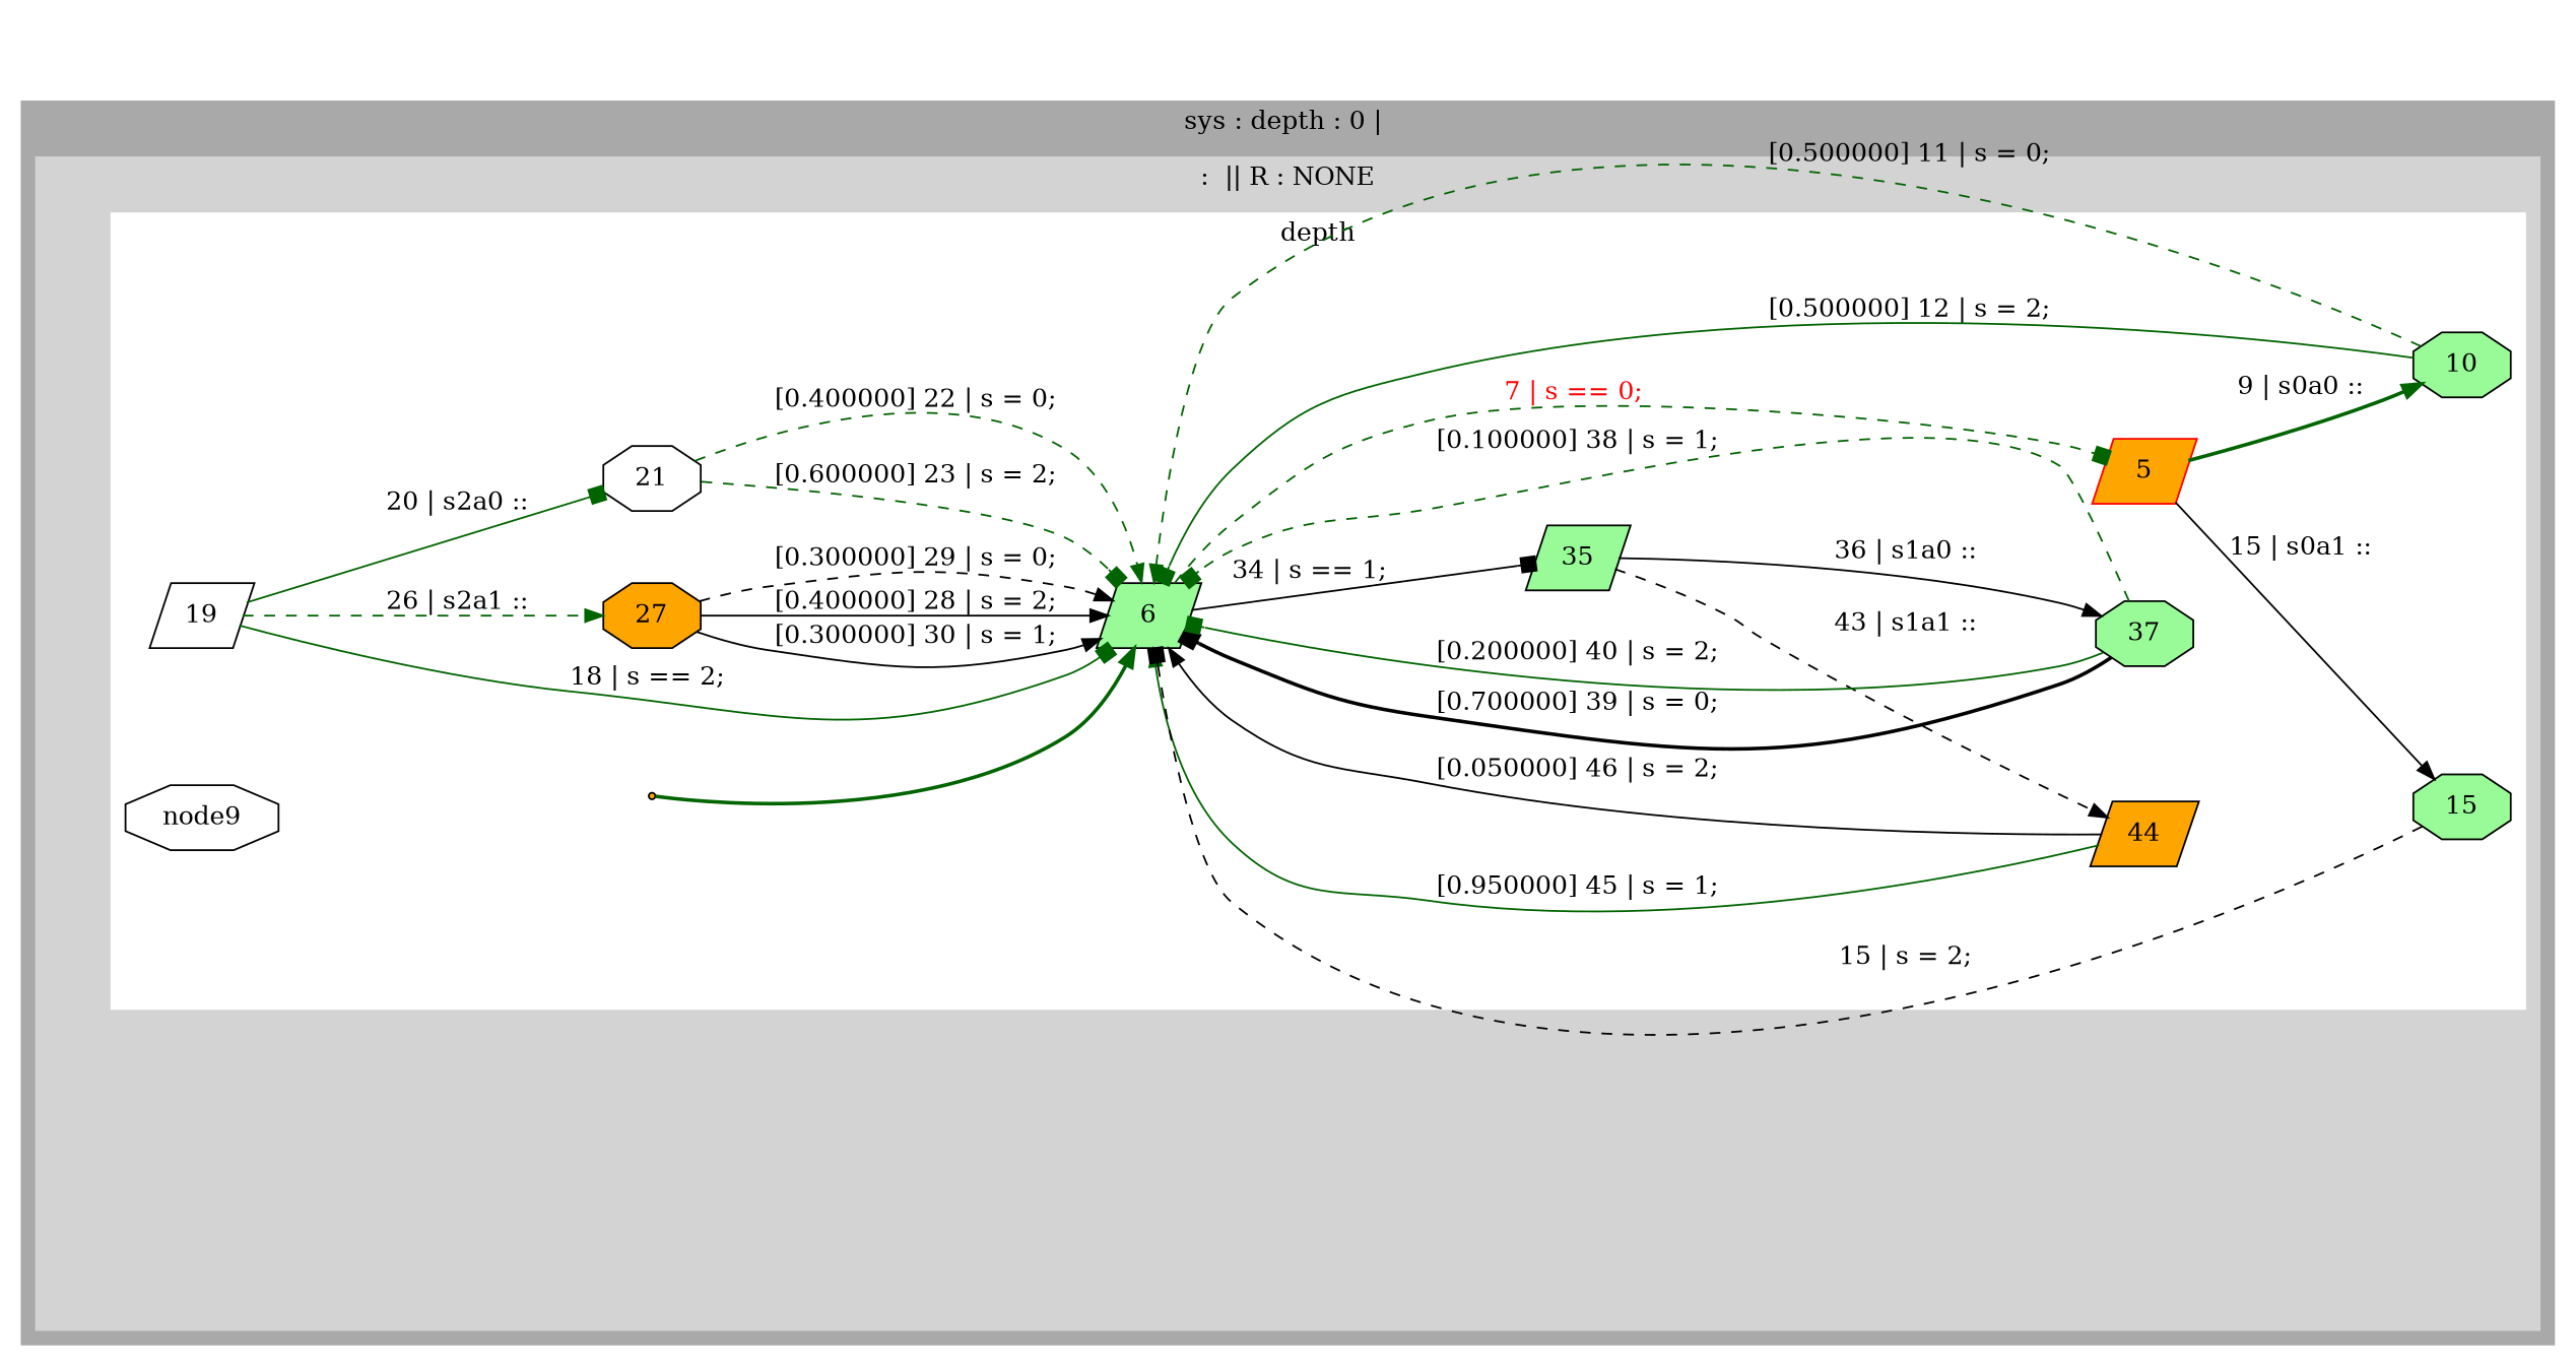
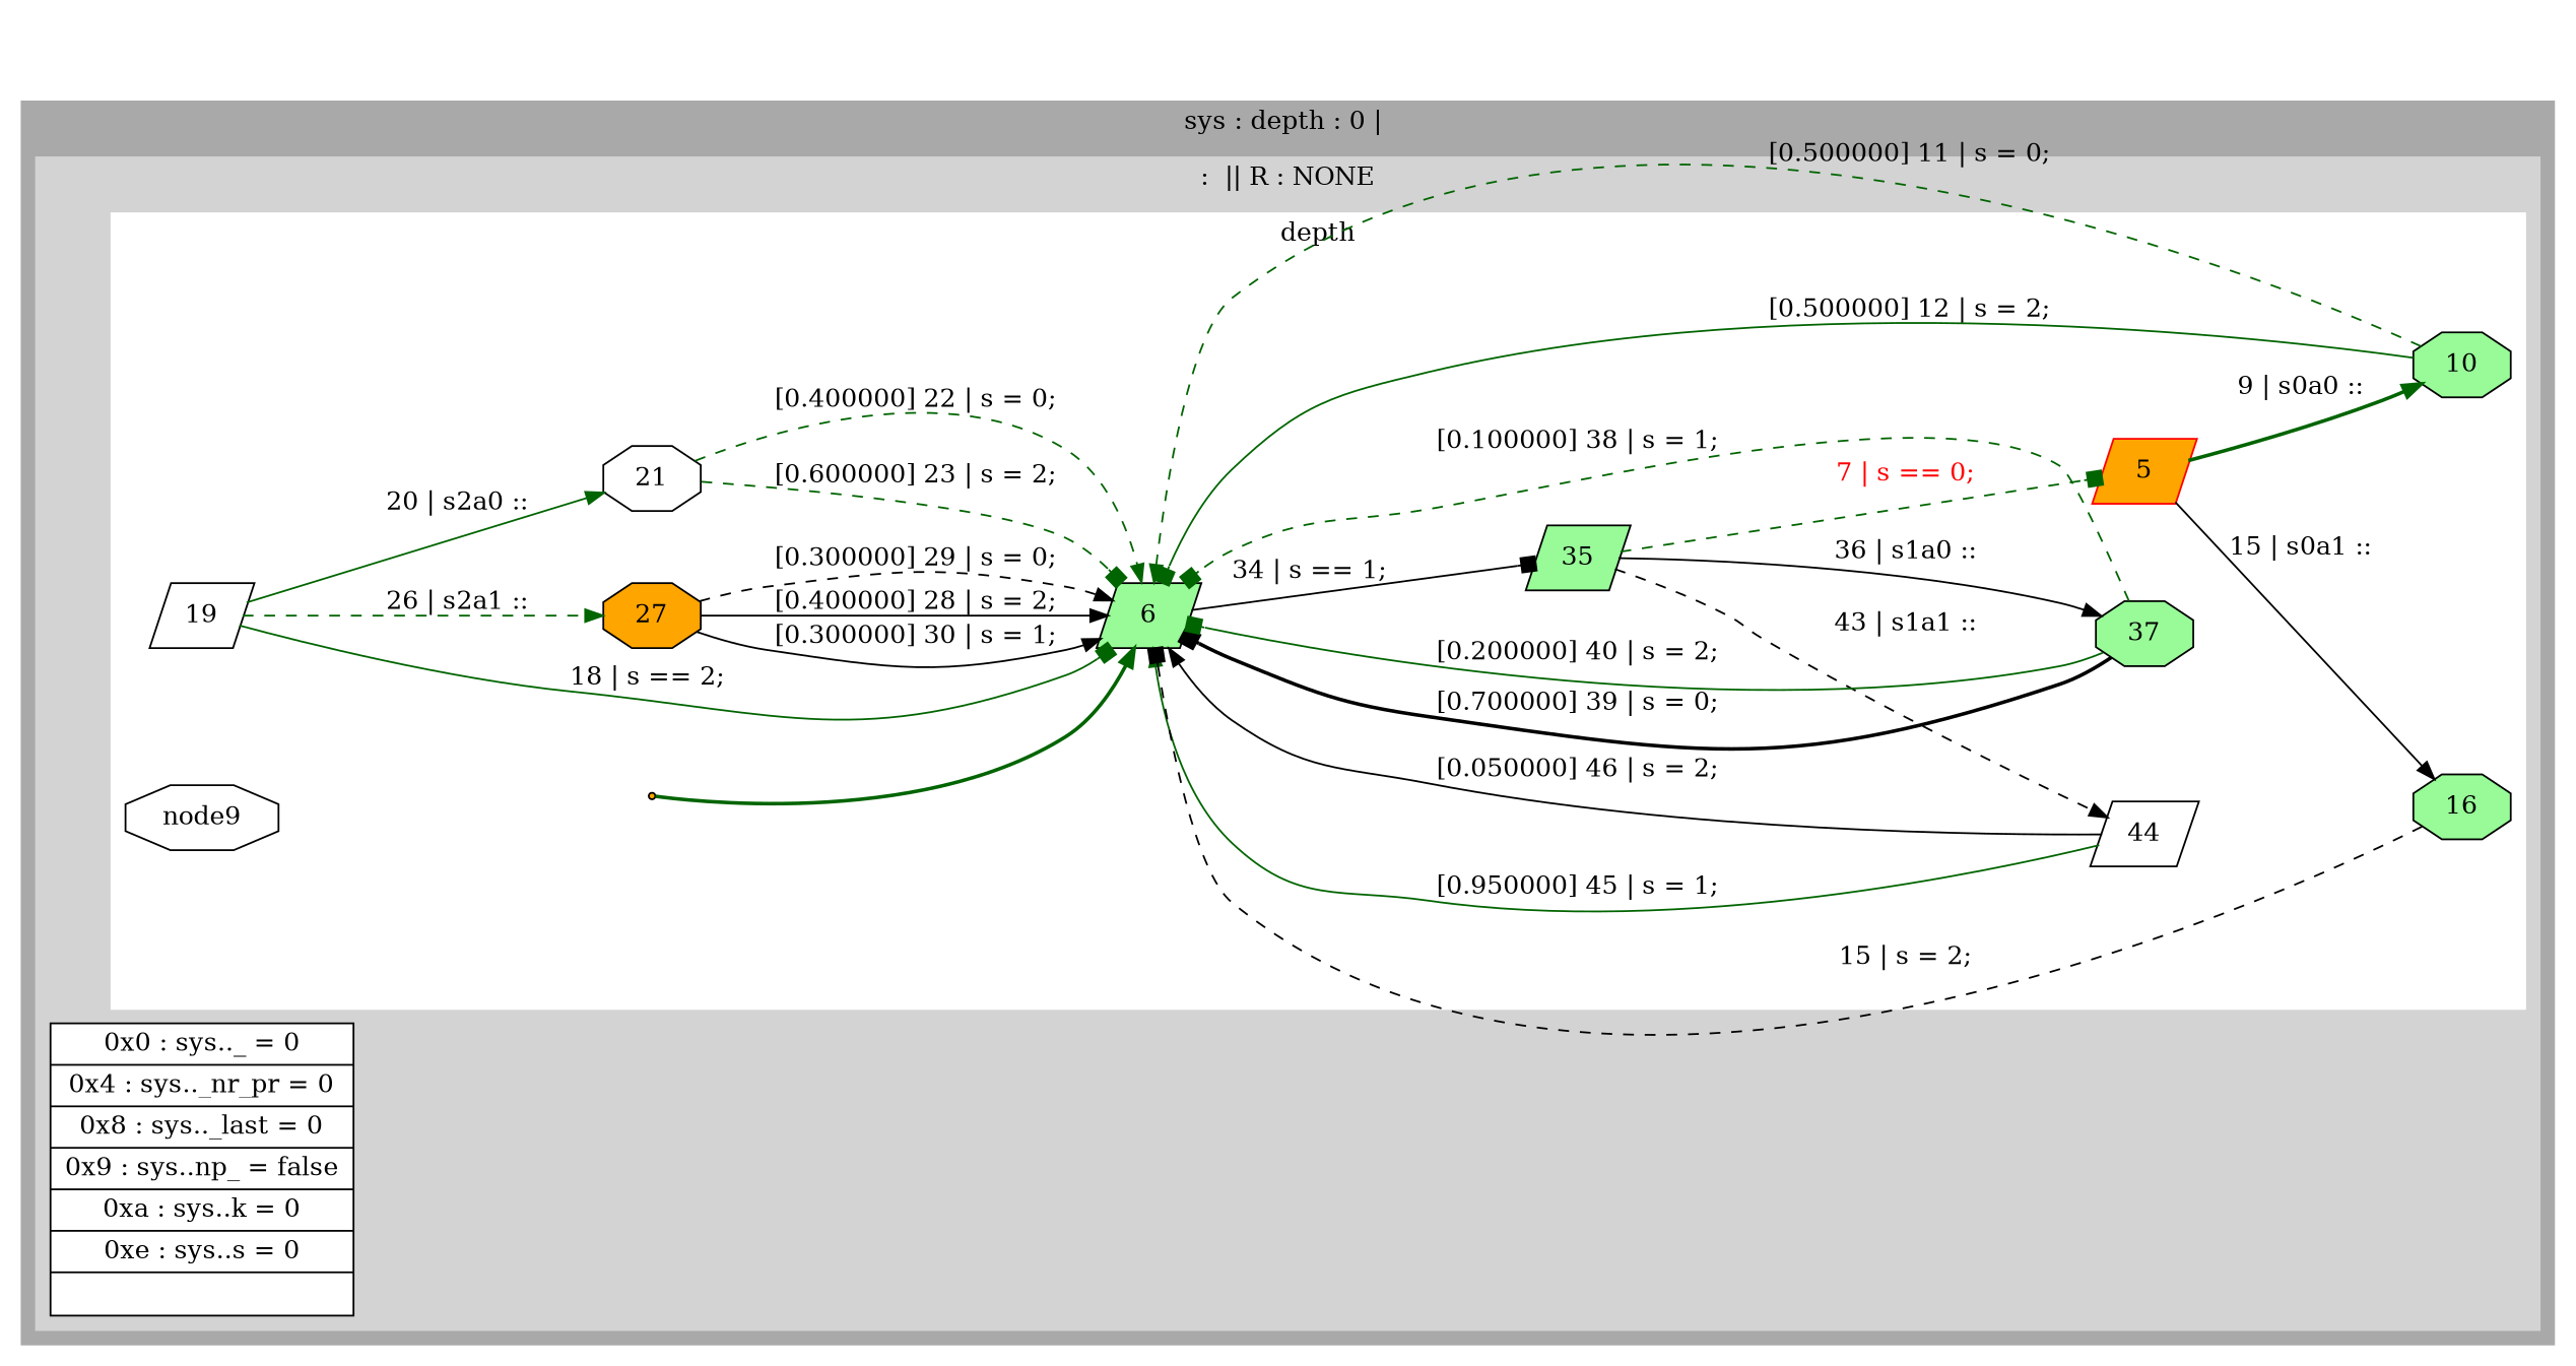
  digraph {
    rankdir=LR
    node [fillcolor=palegreen fixedsize=true shape=octagon style=filled]
    edge [arrowhead=normal color=darkgreen style=solid]
    n1 [label=6 shape=parallelogram]
    n2 [label=35 shape=parallelogram]
    n3 [fillcolor=white label=19 shape=parallelogram]
    n4 [color=red fillcolor=orange label=5 shape=parallelogram]
    s94537174171673 [fillcolor=orange shape=point fixedsize=""]
    node9 [fillcolor=white fixedsize=""]
-   n7 [fillcolor=orange label=44 shape=parallelogram]
+   n7 [fillcolor=white label=44 shape=parallelogram]
    n8 [label=37]
    n9 [fillcolor=orange label=27]
    n10 [fillcolor=white label=21]
-   n11 [label=15]
+   n11 [label=16]
    n12 [label=10]
+   n13 [fillcolor=white label="0x0   :   sys.._                  = 0\n | 0x4   :   sys.._nr_pr             = 0\n | 0x8   :   sys.._last              = 0\n | 0x9   :   sys..np_                = false\n | 0xa   :   sys..k                  = 0\n | 0xe   :   sys..s                  = 0\n | " shape=record fixedsize=""]
    subgraph cluster_1 {
      color=darkgrey
      label=" sys : depth : 0 |  "
      style=filled
      subgraph cluster_2 {
        color=lightgrey
        label="  :  || R : NONE  "
        style=filled
+       n13
        subgraph cluster_3 {
          color=white
          label=depth
          style=filled
          n1
          n2
          n3
          n4
          s94537174171673
          node9
          n7
          n8
          n9
          n10
          n11
          n12
        }
      }
    }
    n1 -> n2 [arrowhead=box color=black label="34 | s == 1; "]
-   n1 -> n4 [arrowhead=box fontcolor=red label="7 | s == 0; " style=dashed]
+   n2 -> n4 [arrowhead=box fontcolor=red label="7 | s == 0; " style=dashed]
    n2 -> n7 [color=black label="43 | s1a1 :: " style=dashed]
    n2 -> n8 [color=black label="36 | s1a0 :: "]
    n3 -> n1 [arrowhead=box label="18 | s == 2; "]
    n3 -> n9 [label="26 | s2a1 :: " style=dashed]
-   n3 -> n10 [arrowhead=box label="20 | s2a0 :: "]
+   n3 -> n10 [label="20 | s2a0 :: "]
    n4 -> n11 [color=black label="15 | s0a1 :: "]
    n4 -> n12 [label="9 | s0a0 :: " style=bold]
    s94537174171673 -> n1 [style=bold]
    n7 -> n1 [label=" [0.950000] 45 | s = 1; "]
    n7 -> n1 [color=black label=" [0.050000] 46 | s = 2; "]
    n8 -> n1 [arrowhead=box label=" [0.100000] 38 | s = 1; " style=dashed]
    n8 -> n1 [arrowhead=box color=black label=" [0.700000] 39 | s = 0; " style=bold]
    n8 -> n1 [arrowhead=box label=" [0.200000] 40 | s = 2; "]
    n9 -> n1 [color=black label=" [0.400000] 28 | s = 2; "]
    n9 -> n1 [color=black label=" [0.300000] 29 | s = 0; " style=dashed]
    n9 -> n1 [color=black label=" [0.300000] 30 | s = 1; "]
    n10 -> n1 [label=" [0.400000] 22 | s = 0; " style=dashed]
    n10 -> n1 [arrowhead=box label=" [0.600000] 23 | s = 2; " style=dashed]
    n11 -> n1 [arrowhead=box color=black label="15 | s = 2; " style=dashed]
    n12 -> n1 [label=" [0.500000] 11 | s = 0; " style=dashed]
    n12 -> n1 [arrowhead=box label=" [0.500000] 12 | s = 2; "]
  }
